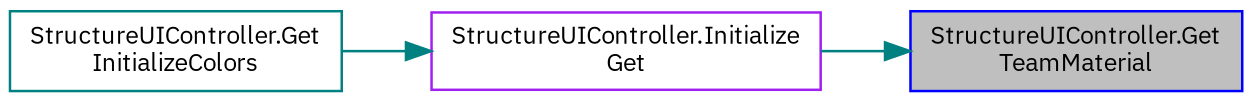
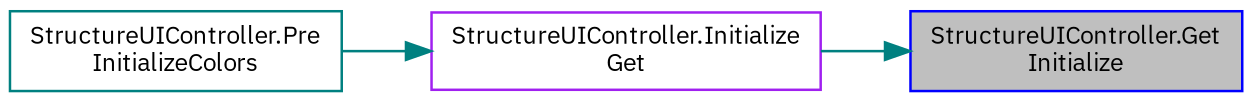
  digraph {
    fontname="IBM Plex Sans"
    rankdir=RL
    node [fillcolor=white fontname="IBM Plex Sans" fontsize=10 shape=record style=filled]
    edge [color=teal dir=back fontname="IBM Plex Sans" fontsize=10 labelfontname=Helvetica labelfontsize=10 style=solid]
-   n1 [color=blue fillcolor=grey75 fontcolor=black height=0.2 label="StructureUIController.Get\lTeamMaterial" width=0.4]
+   n1 [color=blue fillcolor=grey75 fontcolor=black height=0.2 label="StructureUIController.Get\lInitialize" width=0.4]
    n2 [color=purple height=0.2 label="StructureUIController.Initialize\lGet" width=0.4]
-   n3 [color=teal height=0.2 label="StructureUIController.Get\lInitializeColors" width=0.4]
+   n3 [color=teal height=0.2 label="StructureUIController.Pre\lInitializeColors" width=0.4]
    n1 -> n2
    n2 -> n3
  }
